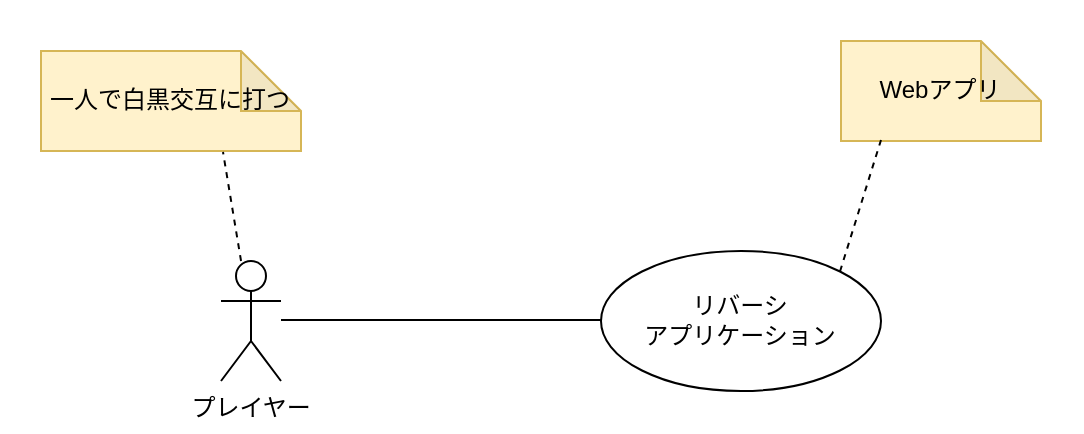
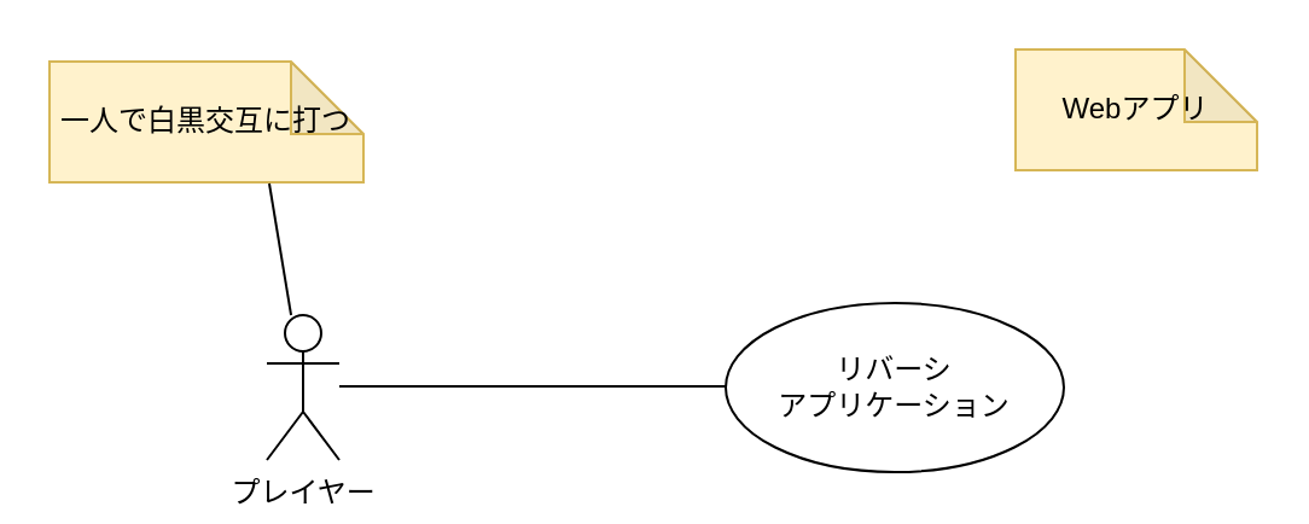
  <mxCell id="0" />
  <mxCell id="1" parent="0" />
  <mxCell id="2" value="リバーシ&lt;br&gt;アプリケーション" style="ellipse;whiteSpace=wrap;html=1;" parent="1" vertex="1"><mxGeometry x="300" y="125" width="140" height="70" as="geometry" /></mxCell>
  <mxCell id="3" value="プレイヤー" style="shape=umlActor;verticalLabelPosition=bottom;verticalAlign=top;html=1;" parent="1" vertex="1"><mxGeometry x="110" y="130" width="30" height="60" as="geometry" /></mxCell>
  <mxCell id="4" value="" style="endArrow=none;html=1;edgeStyle=orthogonalEdgeStyle;" parent="1" edge="1"><mxGeometry relative="1" as="geometry"><mxPoint x="140" y="159.5" as="sourcePoint" /><mxPoint x="300" y="159.5" as="targetPoint" /><Array as="points"><mxPoint x="170" y="159.5" /><mxPoint x="170" y="159.5" /></Array></mxGeometry></mxCell>
  <mxCell id="5" value="一人で白黒交互に打つ" style="shape=note;whiteSpace=wrap;html=1;backgroundOutline=1;darkOpacity=0.05;fillColor=#fff2cc;strokeColor=#d6b656;" vertex="1" parent="1"><mxGeometry x="20" y="25" width="130" height="50" as="geometry" /></mxCell>
- <mxCell id="6" value="" style="endArrow=none;dashed=1;html=1;entryX=0.7;entryY=1.01;entryDx=0;entryDy=0;entryPerimeter=0;" edge="1" parent="1" source="3" target="5"><mxGeometry width="50" height="50" relative="1" as="geometry"><mxPoint x="280" y="290" as="sourcePoint" /><mxPoint x="330" y="240" as="targetPoint" /></mxGeometry></mxCell>
+ <mxCell id="6" value="" style="endArrow=none;dashed=0;html=1;entryX=0.7;entryY=1.01;entryDx=0;entryDy=0;entryPerimeter=0;" edge="1" parent="1" source="3" target="5"><mxGeometry width="50" height="50" relative="1" as="geometry"><mxPoint x="280" y="290" as="sourcePoint" /><mxPoint x="330" y="240" as="targetPoint" /></mxGeometry></mxCell>
  <mxCell id="7" value="Webアプリ" style="shape=note;whiteSpace=wrap;html=1;backgroundOutline=1;darkOpacity=0.05;fillColor=#fff2cc;strokeColor=#d6b656;" vertex="1" parent="1"><mxGeometry x="420" y="20" width="100" height="50" as="geometry" /></mxCell>
- <mxCell id="8" value="" style="endArrow=none;dashed=1;html=1;entryX=0.2;entryY=0.99;entryDx=0;entryDy=0;entryPerimeter=0;exitX=1;exitY=0;exitDx=0;exitDy=0;" edge="1" parent="1" source="2" target="7"><mxGeometry width="50" height="50" relative="1" as="geometry"><mxPoint x="280" y="290" as="sourcePoint" /><mxPoint x="330" y="240" as="targetPoint" /></mxGeometry></mxCell>
